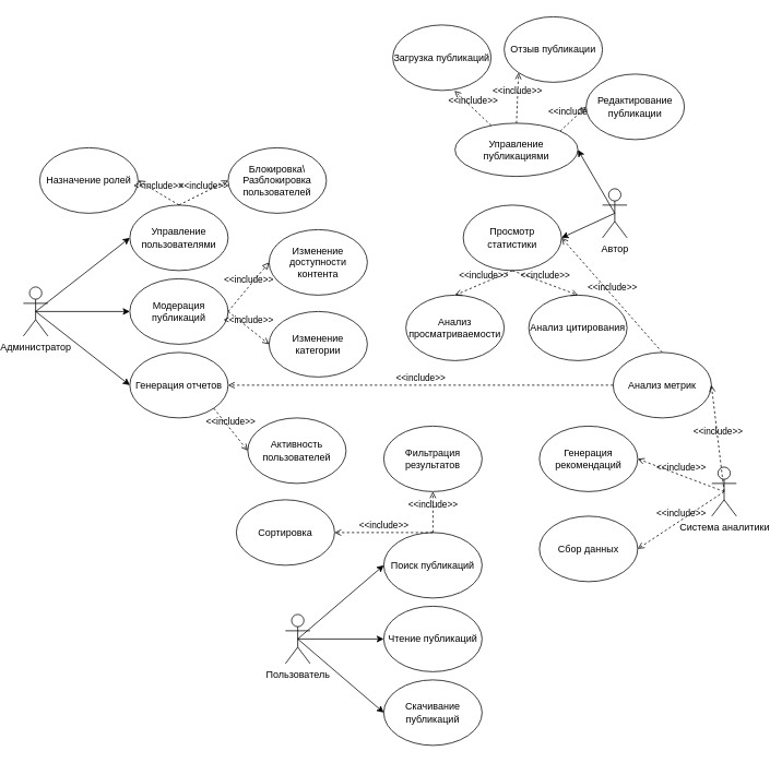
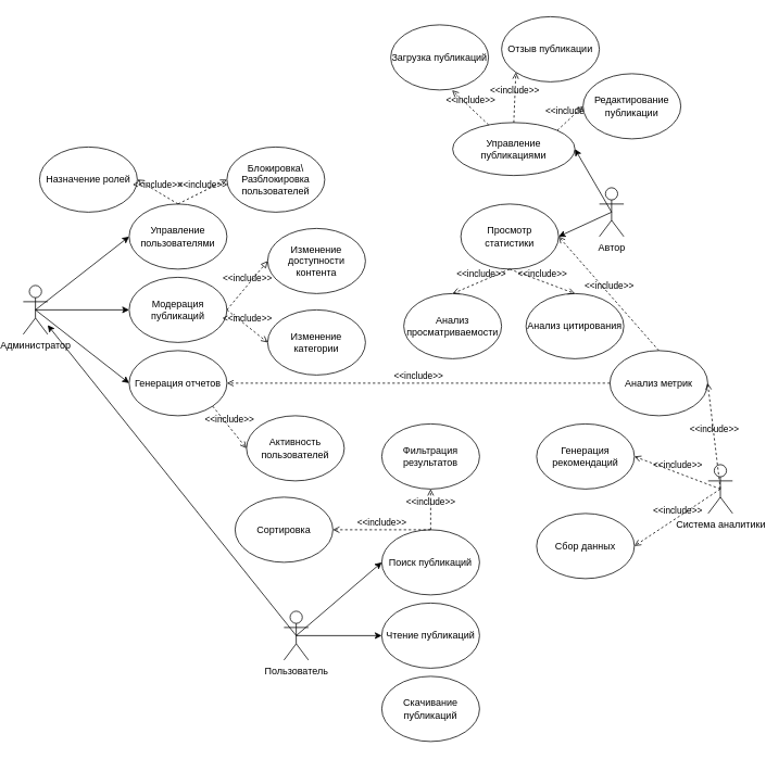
  <mxCell id="0" />
  <mxCell id="1" parent="0" />
  <mxCell id="2" style="rounded=0;orthogonalLoop=1;jettySize=auto;html=1;exitX=0.5;exitY=0.5;exitDx=0;exitDy=0;exitPerimeter=0;entryX=0;entryY=0.5;entryDx=0;entryDy=0;" edge="1" parent="1" source="5" target="14"><mxGeometry relative="1" as="geometry" /></mxCell>
  <mxCell id="3" style="rounded=0;orthogonalLoop=1;jettySize=auto;html=1;exitX=0.5;exitY=0.5;exitDx=0;exitDy=0;exitPerimeter=0;" edge="1" parent="1" source="5" target="15"><mxGeometry relative="1" as="geometry" /></mxCell>
- <mxCell id="4" style="rounded=0;orthogonalLoop=1;jettySize=auto;html=1;exitX=0.5;exitY=0.5;exitDx=0;exitDy=0;exitPerimeter=0;entryX=0;entryY=0.5;entryDx=0;entryDy=0;" edge="1" parent="1" source="5" target="16"><mxGeometry relative="1" as="geometry" /></mxCell>
+ <mxCell id="4" style="rounded=0;orthogonalLoop=1;jettySize=auto;html=1;exitX=0.5;exitY=0.5;exitDx=0;exitDy=0;exitPerimeter=0;" edge="1" parent="1" source="5" target="12"><mxGeometry relative="1" as="geometry" /></mxCell>
  <mxCell id="5" value="Пользователь" style="shape=umlActor;verticalLabelPosition=bottom;verticalAlign=top;html=1;outlineConnect=0;" vertex="1" parent="1"><mxGeometry x="340" y="750" width="30" height="60" as="geometry" /></mxCell>
  <mxCell id="6" style="rounded=0;orthogonalLoop=1;jettySize=auto;html=1;exitX=0.5;exitY=0.5;exitDx=0;exitDy=0;exitPerimeter=0;entryX=1;entryY=0.5;entryDx=0;entryDy=0;" edge="1" parent="1" source="8" target="18"><mxGeometry relative="1" as="geometry" /></mxCell>
  <mxCell id="7" style="rounded=0;orthogonalLoop=1;jettySize=auto;html=1;exitX=0.5;exitY=0.5;exitDx=0;exitDy=0;exitPerimeter=0;entryX=1;entryY=0.5;entryDx=0;entryDy=0;" edge="1" parent="1" source="8" target="19"><mxGeometry relative="1" as="geometry" /></mxCell>
  <mxCell id="8" value="Автор" style="shape=umlActor;verticalLabelPosition=bottom;verticalAlign=top;html=1;outlineConnect=0;" vertex="1" parent="1"><mxGeometry x="727" y="230" width="30" height="60" as="geometry" /></mxCell>
  <mxCell id="9" style="rounded=0;orthogonalLoop=1;jettySize=auto;html=1;exitX=0.5;exitY=0.5;exitDx=0;exitDy=0;exitPerimeter=0;entryX=0;entryY=0.5;entryDx=0;entryDy=0;" edge="1" parent="1" source="12" target="20"><mxGeometry relative="1" as="geometry" /></mxCell>
  <mxCell id="10" style="rounded=0;orthogonalLoop=1;jettySize=auto;html=1;exitX=0.5;exitY=0.5;exitDx=0;exitDy=0;exitPerimeter=0;entryX=0;entryY=0.5;entryDx=0;entryDy=0;" edge="1" parent="1" source="12" target="21"><mxGeometry relative="1" as="geometry" /></mxCell>
  <mxCell id="11" style="rounded=0;orthogonalLoop=1;jettySize=auto;html=1;exitX=0.5;exitY=0.5;exitDx=0;exitDy=0;exitPerimeter=0;entryX=0;entryY=0.5;entryDx=0;entryDy=0;" edge="1" parent="1" source="12" target="22"><mxGeometry relative="1" as="geometry" /></mxCell>
  <mxCell id="12" value="Администратор" style="shape=umlActor;verticalLabelPosition=bottom;verticalAlign=top;html=1;outlineConnect=0;" vertex="1" parent="1"><mxGeometry x="20" y="350" width="30" height="60" as="geometry" /></mxCell>
  <mxCell id="13" value="Система аналитики" style="shape=umlActor;verticalLabelPosition=bottom;verticalAlign=top;html=1;outlineConnect=0;" vertex="1" parent="1"><mxGeometry x="860.5" y="570" width="30" height="60" as="geometry" /></mxCell>
  <mxCell id="14" value="Поиск публикаций" style="ellipse;whiteSpace=wrap;html=1;" vertex="1" parent="1"><mxGeometry x="460" y="650" width="120" height="80" as="geometry" /></mxCell>
  <mxCell id="15" value="Чтение публикаций" style="ellipse;whiteSpace=wrap;html=1;" vertex="1" parent="1"><mxGeometry x="460" y="740" width="120" height="80" as="geometry" /></mxCell>
  <mxCell id="16" value="Скачивание публикаций" style="ellipse;whiteSpace=wrap;html=1;" vertex="1" parent="1"><mxGeometry x="460" y="830" width="120" height="80" as="geometry" /></mxCell>
  <mxCell id="17" value="Загрузка публикаций" style="ellipse;whiteSpace=wrap;html=1;" vertex="1" parent="1"><mxGeometry x="471" y="30" width="120" height="80" as="geometry" /></mxCell>
  <mxCell id="18" value="Управление публикациями" style="ellipse;whiteSpace=wrap;html=1;" vertex="1" parent="1"><mxGeometry x="547" y="150" width="150" height="65" as="geometry" /></mxCell>
  <mxCell id="19" value="Просмотр статистики" style="ellipse;whiteSpace=wrap;html=1;" vertex="1" parent="1"><mxGeometry x="557" y="250" width="120" height="80" as="geometry" /></mxCell>
  <mxCell id="20" value="Управление пользователями" style="ellipse;whiteSpace=wrap;html=1;" vertex="1" parent="1"><mxGeometry x="150" y="250" width="120" height="80" as="geometry" /></mxCell>
  <mxCell id="21" value="Модерация публикаций" style="ellipse;whiteSpace=wrap;html=1;" vertex="1" parent="1"><mxGeometry x="150" y="340" width="120" height="80" as="geometry" /></mxCell>
  <mxCell id="22" value="Генерация отчетов" style="ellipse;whiteSpace=wrap;html=1;" vertex="1" parent="1"><mxGeometry x="150" y="430" width="120" height="80" as="geometry" /></mxCell>
  <mxCell id="23" value="Фильтрация результатов" style="ellipse;whiteSpace=wrap;html=1;" vertex="1" parent="1"><mxGeometry x="460" y="520" width="120" height="80" as="geometry" /></mxCell>
  <mxCell id="24" value="&amp;lt;&amp;lt;include&amp;gt;&amp;gt;" style="html=1;verticalAlign=bottom;labelBackgroundColor=none;endArrow=open;endFill=0;dashed=1;rounded=0;entryX=0.5;entryY=1;entryDx=0;entryDy=0;exitX=0.5;exitY=0;exitDx=0;exitDy=0;" edge="1" parent="1" source="14" target="23"><mxGeometry width="160" relative="1" as="geometry"><mxPoint x="470" y="630" as="sourcePoint" /><mxPoint x="630" y="630" as="targetPoint" /></mxGeometry></mxCell>
  <mxCell id="25" value="&amp;lt;&amp;lt;include&amp;gt;&amp;gt;" style="html=1;verticalAlign=bottom;labelBackgroundColor=none;endArrow=open;endFill=0;dashed=1;rounded=0;exitX=1;exitY=1;exitDx=0;exitDy=0;entryX=0;entryY=0.5;entryDx=0;entryDy=0;" edge="1" parent="1" source="22" target="49"><mxGeometry width="160" relative="1" as="geometry"><mxPoint x="240" y="440" as="sourcePoint" /><mxPoint x="299" y="520" as="targetPoint" /></mxGeometry></mxCell>
  <mxCell id="26" value="&amp;lt;&amp;lt;include&amp;gt;&amp;gt;" style="html=1;verticalAlign=bottom;labelBackgroundColor=none;endArrow=open;endFill=0;dashed=1;rounded=0;entryX=0.628;entryY=1.004;entryDx=0;entryDy=0;entryPerimeter=0;" edge="1" parent="1" source="18" target="17"><mxGeometry width="160" relative="1" as="geometry"><mxPoint x="407" as="sourcePoint" y="200" /><mxPoint x="567" as="targetPoint" y="200" /></mxGeometry></mxCell>
  <mxCell id="27" value="Отзыв публикации" style="ellipse;whiteSpace=wrap;html=1;" vertex="1" parent="1"><mxGeometry x="607" y="20" width="120" height="80" as="geometry" /></mxCell>
  <mxCell id="28" value="&amp;lt;&amp;lt;include&amp;gt;&amp;gt;" style="html=1;verticalAlign=bottom;labelBackgroundColor=none;endArrow=open;endFill=0;dashed=1;rounded=0;entryX=0;entryY=1;entryDx=0;entryDy=0;exitX=0.5;exitY=0;exitDx=0;exitDy=0;" edge="1" parent="1" source="18" target="27"><mxGeometry width="160" relative="1" as="geometry"><mxPoint x="517" y="170" as="sourcePoint" /><mxPoint x="677" y="170" as="targetPoint" /></mxGeometry></mxCell>
  <mxCell id="29" value="&amp;lt;&amp;lt;include&amp;gt;&amp;gt;" style="html=1;verticalAlign=bottom;labelBackgroundColor=none;endArrow=open;endFill=0;dashed=1;rounded=0;entryX=0;entryY=0.5;entryDx=0;entryDy=0;exitX=1;exitY=0;exitDx=0;exitDy=0;" edge="1" parent="1" source="18" target="30"><mxGeometry width="160" relative="1" as="geometry"><mxPoint x="517" y="170" as="sourcePoint" /><mxPoint x="677" y="170" as="targetPoint" /></mxGeometry></mxCell>
  <mxCell id="30" value="Редактирование публикации" style="ellipse;whiteSpace=wrap;html=1;" vertex="1" parent="1"><mxGeometry x="707" y="90" width="120" height="80" as="geometry" /></mxCell>
  <mxCell id="31" value="Анализ просматриваемости" style="ellipse;whiteSpace=wrap;html=1;" vertex="1" parent="1"><mxGeometry x="487" y="360" width="120" height="80" as="geometry" /></mxCell>
  <mxCell id="32" value="Анализ цитирования" style="ellipse;whiteSpace=wrap;html=1;" vertex="1" parent="1"><mxGeometry x="637" y="360" width="120" height="80" as="geometry" /></mxCell>
  <mxCell id="33" value="&amp;lt;&amp;lt;include&amp;gt;&amp;gt;" style="html=1;verticalAlign=bottom;labelBackgroundColor=none;endArrow=open;endFill=0;dashed=1;rounded=0;entryX=0.5;entryY=0;entryDx=0;entryDy=0;exitX=0.5;exitY=1;exitDx=0;exitDy=0;" edge="1" parent="1" source="19" target="31"><mxGeometry width="160" relative="1" as="geometry"><mxPoint x="517" y="320" as="sourcePoint" /><mxPoint x="677" y="320" as="targetPoint" /></mxGeometry></mxCell>
  <mxCell id="34" value="&amp;lt;&amp;lt;include&amp;gt;&amp;gt;" style="html=1;verticalAlign=bottom;labelBackgroundColor=none;endArrow=open;endFill=0;dashed=1;rounded=0;exitX=0.5;exitY=1;exitDx=0;exitDy=0;entryX=0.5;entryY=0;entryDx=0;entryDy=0;" edge="1" parent="1" source="19" target="32"><mxGeometry width="160" relative="1" as="geometry"><mxPoint x="517" y="320" as="sourcePoint" /><mxPoint x="677" y="320" as="targetPoint" /></mxGeometry></mxCell>
  <mxCell id="35" value="Назначение ролей" style="ellipse;whiteSpace=wrap;html=1;" vertex="1" parent="1"><mxGeometry x="40" y="180" width="120" height="80" as="geometry" /></mxCell>
  <mxCell id="36" value="Блокировка\ Разблокировка пользователей" style="ellipse;whiteSpace=wrap;html=1;" vertex="1" parent="1"><mxGeometry x="270" y="180" width="120" height="80" as="geometry" /></mxCell>
  <mxCell id="37" value="&amp;lt;&amp;lt;include&amp;gt;&amp;gt;" style="html=1;verticalAlign=bottom;labelBackgroundColor=none;endArrow=open;endFill=0;dashed=1;rounded=0;exitX=0.5;exitY=0;exitDx=0;exitDy=0;entryX=1;entryY=0.5;entryDx=0;entryDy=0;" edge="1" parent="1" source="20" target="35"><mxGeometry width="160" relative="1" as="geometry"><mxPoint x="320" y="270" as="sourcePoint" /><mxPoint x="480" y="270" as="targetPoint" /></mxGeometry></mxCell>
  <mxCell id="38" value="&amp;lt;&amp;lt;include&amp;gt;&amp;gt;" style="html=1;verticalAlign=bottom;labelBackgroundColor=none;endArrow=open;endFill=0;dashed=1;rounded=0;exitX=0.5;exitY=0;exitDx=0;exitDy=0;entryX=0;entryY=0.5;entryDx=0;entryDy=0;" edge="1" parent="1" source="20" target="36"><mxGeometry width="160" relative="1" as="geometry"><mxPoint x="320" y="270" as="sourcePoint" /><mxPoint x="480" y="270" as="targetPoint" /></mxGeometry></mxCell>
  <mxCell id="39" value="Изменение доступности контента" style="ellipse;whiteSpace=wrap;html=1;" vertex="1" parent="1"><mxGeometry x="320" y="280" width="120" height="80" as="geometry" /></mxCell>
  <mxCell id="40" value="Изменение категории" style="ellipse;whiteSpace=wrap;html=1;" vertex="1" parent="1"><mxGeometry x="320" y="380" width="120" height="80" as="geometry" /></mxCell>
  <mxCell id="41" value="&amp;lt;&amp;lt;include&amp;gt;&amp;gt;" style="html=1;verticalAlign=bottom;labelBackgroundColor=none;endArrow=block;endFill=0;dashed=1;rounded=0;exitX=1;exitY=0.5;exitDx=0;exitDy=0;entryX=0;entryY=0.5;entryDx=0;entryDy=0;" edge="1" parent="1" source="21" target="39"><mxGeometry width="160" relative="1" as="geometry"><mxPoint x="320" y="390" as="sourcePoint" /><mxPoint x="480" y="390" as="targetPoint" /></mxGeometry></mxCell>
  <mxCell id="42" value="&amp;lt;&amp;lt;include&amp;gt;&amp;gt;" style="html=1;verticalAlign=bottom;labelBackgroundColor=none;endArrow=open;endFill=0;dashed=1;rounded=0;exitX=1;exitY=0.5;exitDx=0;exitDy=0;entryX=0;entryY=0.5;entryDx=0;entryDy=0;" edge="1" parent="1" source="21" target="40"><mxGeometry width="160" relative="1" as="geometry"><mxPoint x="320" y="390" as="sourcePoint" /><mxPoint x="310" y="400" as="targetPoint" /></mxGeometry></mxCell>
  <mxCell id="43" value="Сбор данных" style="ellipse;whiteSpace=wrap;html=1;" vertex="1" parent="1"><mxGeometry x="650" y="630" width="120" height="80" as="geometry" /></mxCell>
  <mxCell id="44" value="Генерация рекомендаций" style="ellipse;whiteSpace=wrap;html=1;" vertex="1" parent="1"><mxGeometry x="650" y="520" width="120" height="80" as="geometry" /></mxCell>
  <mxCell id="45" value="Анализ метрик" style="ellipse;whiteSpace=wrap;html=1;" vertex="1" parent="1"><mxGeometry x="740" y="430" width="120" height="80" as="geometry" /></mxCell>
  <mxCell id="46" value="&amp;lt;&amp;lt;include&amp;gt;&amp;gt;" style="html=1;verticalAlign=bottom;labelBackgroundColor=none;endArrow=open;endFill=0;dashed=1;rounded=0;exitX=0.5;exitY=0.5;exitDx=0;exitDy=0;exitPerimeter=0;entryX=1;entryY=0.5;entryDx=0;entryDy=0;" edge="1" parent="1" source="13" target="45"><mxGeometry width="160" relative="1" as="geometry"><mxPoint x="493.5" y="610" as="sourcePoint" /><mxPoint x="653.5" y="610" as="targetPoint" /></mxGeometry></mxCell>
  <mxCell id="47" value="&amp;lt;&amp;lt;include&amp;gt;&amp;gt;" style="html=1;verticalAlign=bottom;labelBackgroundColor=none;endArrow=open;endFill=0;dashed=1;rounded=0;exitX=0.5;exitY=0.5;exitDx=0;exitDy=0;exitPerimeter=0;entryX=1;entryY=0.5;entryDx=0;entryDy=0;" edge="1" parent="1" source="13" target="44"><mxGeometry width="160" relative="1" as="geometry"><mxPoint x="493.5" y="610" as="sourcePoint" /><mxPoint x="773.5" y="610" as="targetPoint" /></mxGeometry></mxCell>
  <mxCell id="48" value="&amp;lt;&amp;lt;include&amp;gt;&amp;gt;" style="html=1;verticalAlign=bottom;labelBackgroundColor=none;endArrow=open;endFill=0;dashed=1;rounded=0;exitX=0.5;exitY=0.5;exitDx=0;exitDy=0;exitPerimeter=0;entryX=1;entryY=0.5;entryDx=0;entryDy=0;" edge="1" parent="1" source="13" target="43"><mxGeometry width="160" relative="1" as="geometry"><mxPoint x="493.5" y="610" as="sourcePoint" /><mxPoint x="783.5" y="600" as="targetPoint" /></mxGeometry></mxCell>
  <mxCell id="49" value="Активность пользователей" style="ellipse;whiteSpace=wrap;html=1;" vertex="1" parent="1"><mxGeometry x="294" y="510" width="120" height="80" as="geometry" /></mxCell>
  <mxCell id="50" value="Сортировка" style="ellipse;whiteSpace=wrap;html=1;" vertex="1" parent="1"><mxGeometry x="280" y="610" width="120" height="80" as="geometry" /></mxCell>
  <mxCell id="51" value="&amp;lt;&amp;lt;include&amp;gt;&amp;gt;" style="html=1;verticalAlign=bottom;labelBackgroundColor=none;endArrow=open;endFill=0;dashed=1;rounded=0;entryX=1;entryY=0.5;entryDx=0;entryDy=0;exitX=0.5;exitY=0;exitDx=0;exitDy=0;" edge="1" parent="1" source="14" target="50"><mxGeometry width="160" relative="1" as="geometry"><mxPoint x="680" y="790" as="sourcePoint" /><mxPoint x="550" y="670" as="targetPoint" /></mxGeometry></mxCell>
  <mxCell id="52" value="&amp;lt;&amp;lt;include&amp;gt;&amp;gt;" style="html=1;verticalAlign=bottom;labelBackgroundColor=none;endArrow=open;endFill=0;dashed=1;rounded=0;exitX=0.5;exitY=0;exitDx=0;exitDy=0;entryX=1;entryY=0.5;entryDx=0;entryDy=0;" edge="1" parent="1" source="45" target="19"><mxGeometry width="160" relative="1" as="geometry"><mxPoint x="390" y="560" as="sourcePoint" /><mxPoint x="550" y="560" as="targetPoint" /></mxGeometry></mxCell>
  <mxCell id="53" value="&amp;lt;&amp;lt;include&amp;gt;&amp;gt;" style="html=1;verticalAlign=bottom;labelBackgroundColor=none;endArrow=open;endFill=0;dashed=1;rounded=0;exitX=0;exitY=0.5;exitDx=0;exitDy=0;entryX=1;entryY=0.5;entryDx=0;entryDy=0;" edge="1" parent="1" source="45" target="22"><mxGeometry width="160" relative="1" as="geometry"><mxPoint x="390" y="560" as="sourcePoint" /><mxPoint x="550" y="560" as="targetPoint" /></mxGeometry></mxCell>
